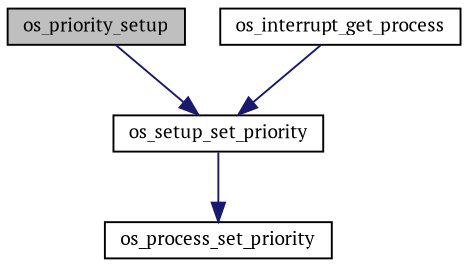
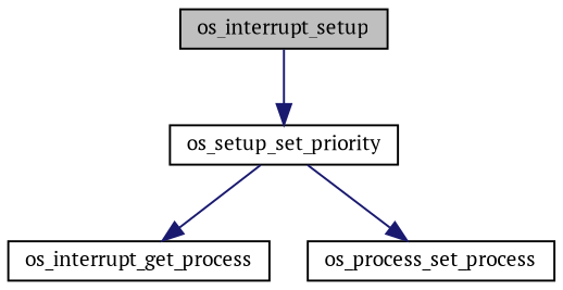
  digraph {
    fontname="PT Serif"
    rankdir=TB
    node [color=black fillcolor=white fontname="PT Serif" fontsize=10 shape=record style=filled]
    edge [color=midnightblue fontname="PT Serif" fontsize=10 labelfontname=FreeSans labelfontsize=10 style=solid]
-   n1 [fillcolor=grey75 fontcolor=black height=0.2 label=os_priority_setup width=0.4]
+   n1 [fillcolor=grey75 fontcolor=black height=0.2 label=os_interrupt_setup width=0.4]
    n2 [height=0.2 label=os_setup_set_priority width=0.4]
    n3 [height=0.2 label=os_interrupt_get_process width=0.4]
-   n4 [height=0.2 label=os_process_set_priority width=0.4]
+   n4 [height=0.2 label=os_process_set_process width=0.4]
    n1 -> n2
-   n3 -> n2
+   n2 -> n3
    n2 -> n4
  }
